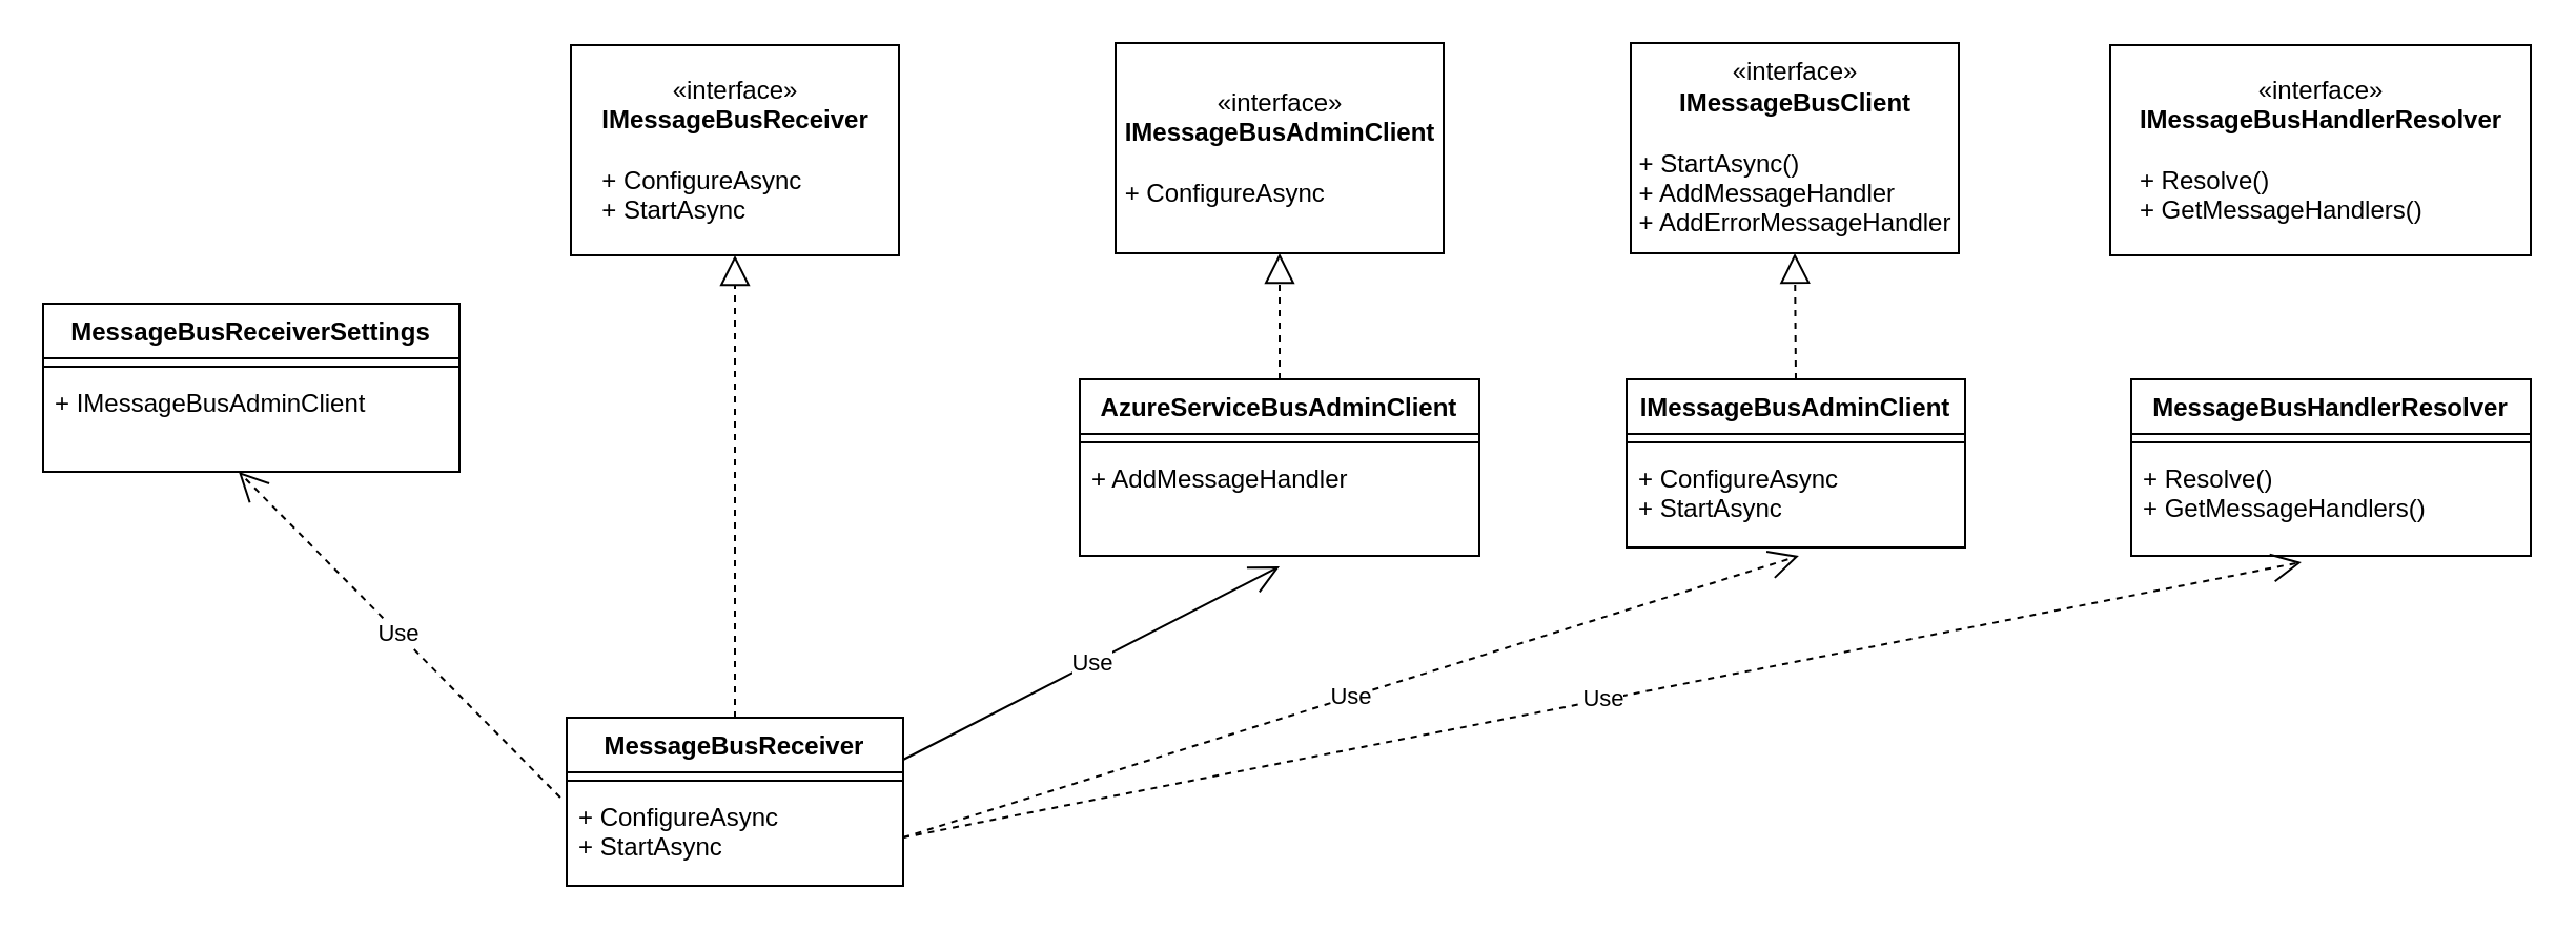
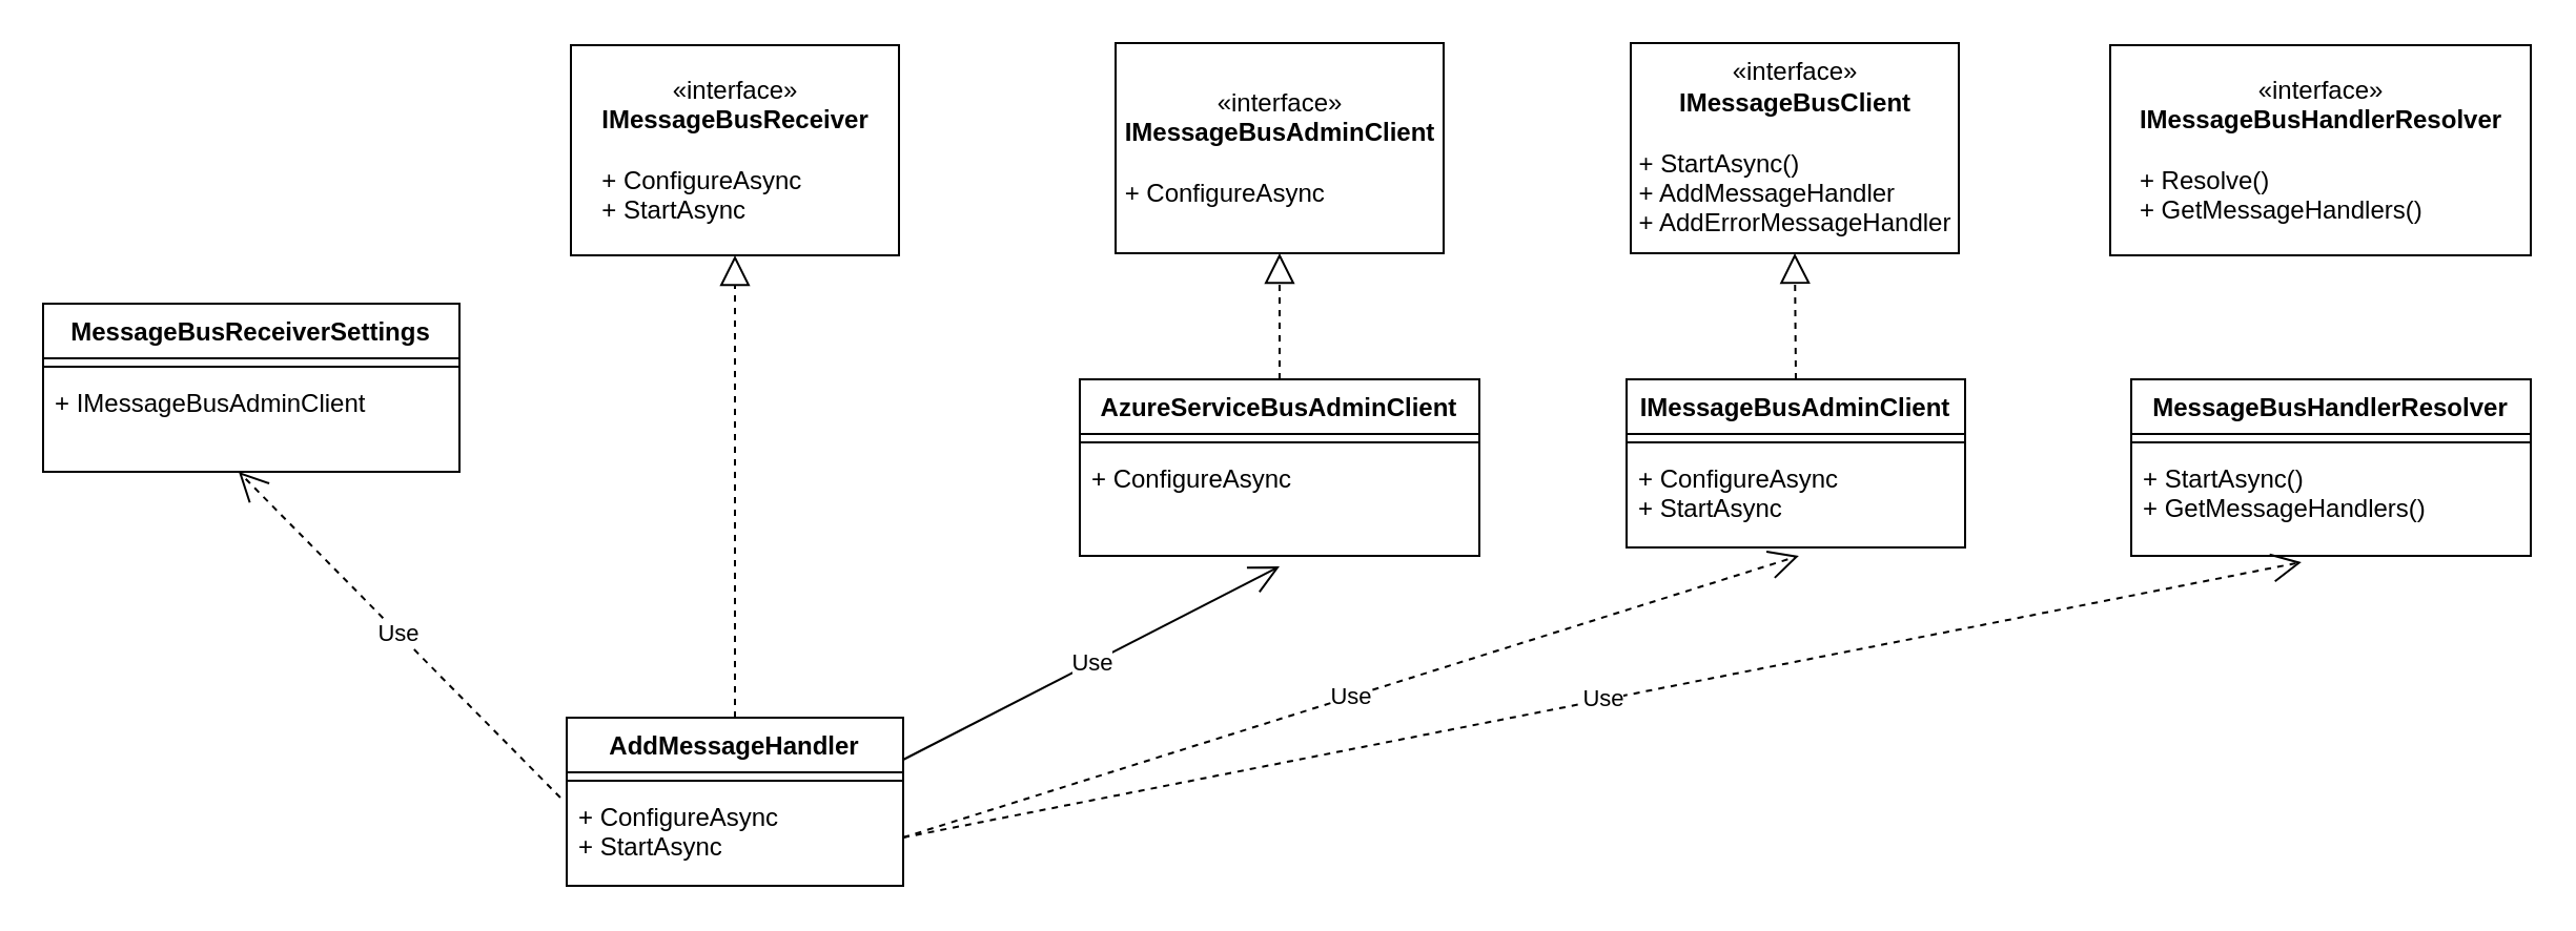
  <mxCell id="0" />
  <mxCell id="1" parent="0" />
- <mxCell id="2" value="MessageBusReceiver" style="swimlane;fontStyle=1;align=center;verticalAlign=top;childLayout=stackLayout;horizontal=1;startSize=26;horizontalStack=0;resizeParent=1;resizeParentMax=0;resizeLast=0;collapsible=1;marginBottom=0;" vertex="1" parent="1"><mxGeometry x="269" y="341" width="160" height="80" as="geometry" /></mxCell>
+ <mxCell id="2" value="AddMessageHandler" style="swimlane;fontStyle=1;align=center;verticalAlign=top;childLayout=stackLayout;horizontal=1;startSize=26;horizontalStack=0;resizeParent=1;resizeParentMax=0;resizeLast=0;collapsible=1;marginBottom=0;" vertex="1" parent="1"><mxGeometry x="269" y="341" width="160" height="80" as="geometry" /></mxCell>
  <mxCell id="3" value="" style="line;strokeWidth=1;fillColor=none;align=left;verticalAlign=middle;spacingTop=-1;spacingLeft=3;spacingRight=3;rotatable=0;labelPosition=right;points=[];portConstraint=eastwest;" vertex="1" parent="2"><mxGeometry y="26" width="160" height="8" as="geometry" /></mxCell>
  <mxCell id="4" value="+ ConfigureAsync&#10;+ StartAsync" style="text;strokeColor=none;fillColor=none;align=left;verticalAlign=top;spacingLeft=4;spacingRight=4;overflow=hidden;rotatable=0;points=[[0,0.5],[1,0.5]];portConstraint=eastwest;" vertex="1" parent="2"><mxGeometry y="34" width="160" height="46" as="geometry" /></mxCell>
  <mxCell id="5" value="«interface»&lt;br&gt;&lt;b&gt;IMessageBusReceiver&lt;/b&gt;&lt;br&gt;&lt;br&gt;&lt;div style=&quot;text-align: left&quot;&gt;+ ConfigureAsync&lt;/div&gt;&lt;div style=&quot;text-align: left&quot;&gt;+ StartAsync&lt;/div&gt;" style="html=1;" vertex="1" parent="1"><mxGeometry x="271" y="21" width="156" height="100" as="geometry" /></mxCell>
  <mxCell id="6" value="«interface»&lt;br&gt;&lt;b&gt;IMessageBusAdminClient&lt;/b&gt;&lt;br&gt;&lt;br&gt;&lt;div style=&quot;text-align: left&quot;&gt;+ ConfigureAsync&lt;/div&gt;" style="html=1;" vertex="1" parent="1"><mxGeometry x="530" y="20" width="156" height="100" as="geometry" /></mxCell>
  <mxCell id="7" value="«interface»&lt;br&gt;&lt;b&gt;IMessageBusClient&lt;/b&gt;&lt;br&gt;&lt;div style=&quot;text-align: left&quot;&gt;&lt;br&gt;&lt;/div&gt;&lt;div style=&quot;text-align: left&quot;&gt;&lt;div&gt;+ StartAsync()&lt;/div&gt;&lt;div&gt;+ AddMessageHandler&lt;/div&gt;&lt;div&gt;+ AddErrorMessageHandler&lt;/div&gt;&lt;/div&gt;" style="html=1;" vertex="1" parent="1"><mxGeometry x="775" y="20" width="156" height="100" as="geometry" /></mxCell>
  <mxCell id="8" value="IMessageBusAdminClient" style="swimlane;fontStyle=1;align=center;verticalAlign=top;childLayout=stackLayout;horizontal=1;startSize=26;horizontalStack=0;resizeParent=1;resizeParentMax=0;resizeLast=0;collapsible=1;marginBottom=0;" vertex="1" parent="1"><mxGeometry x="773" y="180" width="161" height="80" as="geometry" /></mxCell>
  <mxCell id="9" value="" style="line;strokeWidth=1;fillColor=none;align=left;verticalAlign=middle;spacingTop=-1;spacingLeft=3;spacingRight=3;rotatable=0;labelPosition=right;points=[];portConstraint=eastwest;" vertex="1" parent="8"><mxGeometry y="26" width="161" height="8" as="geometry" /></mxCell>
  <mxCell id="10" value="+ ConfigureAsync&#10;+ StartAsync" style="text;strokeColor=none;fillColor=none;align=left;verticalAlign=top;spacingLeft=4;spacingRight=4;overflow=hidden;rotatable=0;points=[[0,0.5],[1,0.5]];portConstraint=eastwest;" vertex="1" parent="8"><mxGeometry y="34" width="161" height="46" as="geometry" /></mxCell>
  <mxCell id="11" value="AzureServiceBusAdminClient" style="swimlane;fontStyle=1;align=center;verticalAlign=top;childLayout=stackLayout;horizontal=1;startSize=26;horizontalStack=0;resizeParent=1;resizeParentMax=0;resizeLast=0;collapsible=1;marginBottom=0;" vertex="1" parent="1"><mxGeometry x="513" y="180" width="190" height="84" as="geometry"><mxRectangle x="130" y="310" width="200" height="26" as="alternateBounds" /></mxGeometry></mxCell>
  <mxCell id="12" value="" style="line;strokeWidth=1;fillColor=none;align=left;verticalAlign=middle;spacingTop=-1;spacingLeft=3;spacingRight=3;rotatable=0;labelPosition=right;points=[];portConstraint=eastwest;" vertex="1" parent="11"><mxGeometry y="26" width="190" height="8" as="geometry" /></mxCell>
- <mxCell id="13" value="+ AddMessageHandler" style="text;strokeColor=none;fillColor=none;align=left;verticalAlign=top;spacingLeft=4;spacingRight=4;overflow=hidden;rotatable=0;points=[[0,0.5],[1,0.5]];portConstraint=eastwest;" vertex="1" parent="11"><mxGeometry y="34" width="190" height="50" as="geometry" /></mxCell>
+ <mxCell id="13" value="+ ConfigureAsync" style="text;strokeColor=none;fillColor=none;align=left;verticalAlign=top;spacingLeft=4;spacingRight=4;overflow=hidden;rotatable=0;points=[[0,0.5],[1,0.5]];portConstraint=eastwest;" vertex="1" parent="11"><mxGeometry y="34" width="190" height="50" as="geometry" /></mxCell>
  <mxCell id="14" value="" style="endArrow=block;dashed=1;endFill=0;endSize=12;html=1;exitX=0.5;exitY=0;exitDx=0;exitDy=0;entryX=0.5;entryY=1;entryDx=0;entryDy=0;" edge="1" parent="1" source="11" target="6"><mxGeometry width="160" relative="1" as="geometry"><mxPoint x="603" y="150" as="sourcePoint" /><mxPoint x="763" y="150" as="targetPoint" /></mxGeometry></mxCell>
  <mxCell id="15" value="" style="endArrow=block;dashed=1;endFill=0;endSize=12;html=1;exitX=0.5;exitY=0;exitDx=0;exitDy=0;entryX=0.5;entryY=1;entryDx=0;entryDy=0;" edge="1" parent="1" source="8" target="7"><mxGeometry width="160" relative="1" as="geometry"><mxPoint x="618" y="190" as="sourcePoint" /><mxPoint x="618" y="130" as="targetPoint" /><Array as="points" /></mxGeometry></mxCell>
  <mxCell id="16" value="" style="endArrow=block;dashed=1;endFill=0;endSize=12;html=1;exitX=0.5;exitY=0;exitDx=0;exitDy=0;entryX=0.5;entryY=1;entryDx=0;entryDy=0;" edge="1" parent="1" source="2"><mxGeometry width="160" relative="1" as="geometry"><mxPoint x="349" y="181" as="sourcePoint" /><mxPoint x="349" y="121" as="targetPoint" /></mxGeometry></mxCell>
  <mxCell id="17" value="Use" style="endArrow=open;endSize=12;dashed=0;html=1;exitX=1;exitY=0.25;exitDx=0;exitDy=0;entryX=0.5;entryY=1.1;entryDx=0;entryDy=0;entryPerimeter=0;" edge="1" parent="1" source="2" target="13"><mxGeometry width="160" relative="1" as="geometry"><mxPoint x="543" y="480" as="sourcePoint" /><mxPoint x="703" y="480" as="targetPoint" /></mxGeometry></mxCell>
  <mxCell id="18" value="Use" style="endArrow=open;endSize=12;dashed=1;html=1;exitX=1;exitY=0.5;exitDx=0;exitDy=0;entryX=0.509;entryY=1.087;entryDx=0;entryDy=0;entryPerimeter=0;" edge="1" parent="1" source="4" target="10"><mxGeometry width="160" relative="1" as="geometry"><mxPoint x="663" y="430" as="sourcePoint" /><mxPoint x="823" y="430" as="targetPoint" /></mxGeometry></mxCell>
  <mxCell id="19" value="Use" style="endArrow=open;endSize=12;dashed=1;html=1;exitX=-0.019;exitY=0.087;exitDx=0;exitDy=0;exitPerimeter=0;entryX=0.5;entryY=1;entryDx=0;entryDy=0;" edge="1" parent="1" source="4"><mxGeometry width="160" relative="1" as="geometry"><mxPoint x="189" y="395" as="sourcePoint" /><mxPoint x="113" y="224" as="targetPoint" /></mxGeometry></mxCell>
  <mxCell id="20" value="«interface»&lt;br&gt;&lt;b&gt;IMessageBusHandlerResolver&lt;/b&gt;&lt;br&gt;&lt;br&gt;&lt;div style=&quot;text-align: left&quot;&gt;+ Resolve()&lt;/div&gt;&lt;div style=&quot;text-align: left&quot;&gt;+ GetMessageHandlers()&lt;/div&gt;" style="html=1;" vertex="1" parent="1"><mxGeometry x="1003" y="21" width="200" height="100" as="geometry" /></mxCell>
  <mxCell id="21" value="MessageBusHandlerResolver" style="swimlane;fontStyle=1;align=center;verticalAlign=top;childLayout=stackLayout;horizontal=1;startSize=26;horizontalStack=0;resizeParent=1;resizeParentMax=0;resizeLast=0;collapsible=1;marginBottom=0;" vertex="1" parent="1"><mxGeometry x="1013" y="180" width="190" height="84" as="geometry" /></mxCell>
  <mxCell id="22" value="" style="line;strokeWidth=1;fillColor=none;align=left;verticalAlign=middle;spacingTop=-1;spacingLeft=3;spacingRight=3;rotatable=0;labelPosition=right;points=[];portConstraint=eastwest;" vertex="1" parent="21"><mxGeometry y="26" width="190" height="8" as="geometry" /></mxCell>
- <mxCell id="23" value="+ Resolve()&#10;+ GetMessageHandlers()" style="text;strokeColor=none;fillColor=none;align=left;verticalAlign=top;spacingLeft=4;spacingRight=4;overflow=hidden;rotatable=0;points=[[0,0.5],[1,0.5]];portConstraint=eastwest;" vertex="1" parent="21"><mxGeometry y="34" width="190" height="50" as="geometry" /></mxCell>
+ <mxCell id="23" value="+ StartAsync()&#10;+ GetMessageHandlers()" style="text;strokeColor=none;fillColor=none;align=left;verticalAlign=top;spacingLeft=4;spacingRight=4;overflow=hidden;rotatable=0;points=[[0,0.5],[1,0.5]];portConstraint=eastwest;" vertex="1" parent="21"><mxGeometry y="34" width="190" height="50" as="geometry" /></mxCell>
  <mxCell id="24" value="Use" style="endArrow=open;endSize=12;dashed=1;html=1;exitX=1;exitY=0.5;exitDx=0;exitDy=0;entryX=0.426;entryY=1.06;entryDx=0;entryDy=0;entryPerimeter=0;" edge="1" parent="1" source="4" target="23"><mxGeometry width="160" relative="1" as="geometry"><mxPoint x="429" y="398" as="sourcePoint" /><mxPoint x="854.949" y="264.002" as="targetPoint" /><Array as="points" /></mxGeometry></mxCell>
  <mxCell id="25" value="MessageBusReceiverSettings" style="swimlane;fontStyle=1;align=center;verticalAlign=top;childLayout=stackLayout;horizontal=1;startSize=26;horizontalStack=0;resizeParent=1;resizeParentMax=0;resizeLast=0;collapsible=1;marginBottom=0;" vertex="1" parent="1"><mxGeometry x="20" y="144" width="198" height="80" as="geometry" /></mxCell>
  <mxCell id="26" value="" style="line;strokeWidth=1;fillColor=none;align=left;verticalAlign=middle;spacingTop=-1;spacingLeft=3;spacingRight=3;rotatable=0;labelPosition=right;points=[];portConstraint=eastwest;" vertex="1" parent="25"><mxGeometry y="26" width="198" height="8" as="geometry" /></mxCell>
  <mxCell id="27" value="+ IMessageBusAdminClient" style="text;strokeColor=none;fillColor=none;align=left;verticalAlign=top;spacingLeft=4;spacingRight=4;overflow=hidden;rotatable=0;points=[[0,0.5],[1,0.5]];portConstraint=eastwest;" vertex="1" parent="25"><mxGeometry y="34" width="198" height="46" as="geometry" /></mxCell>
